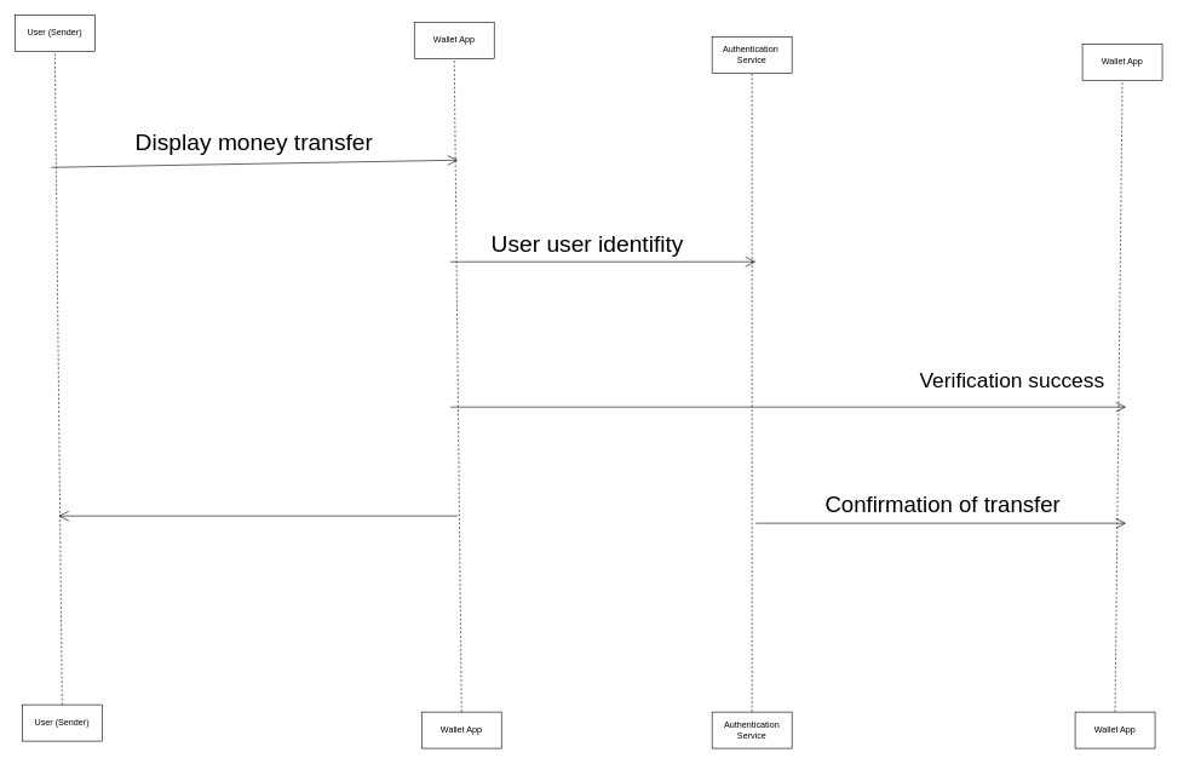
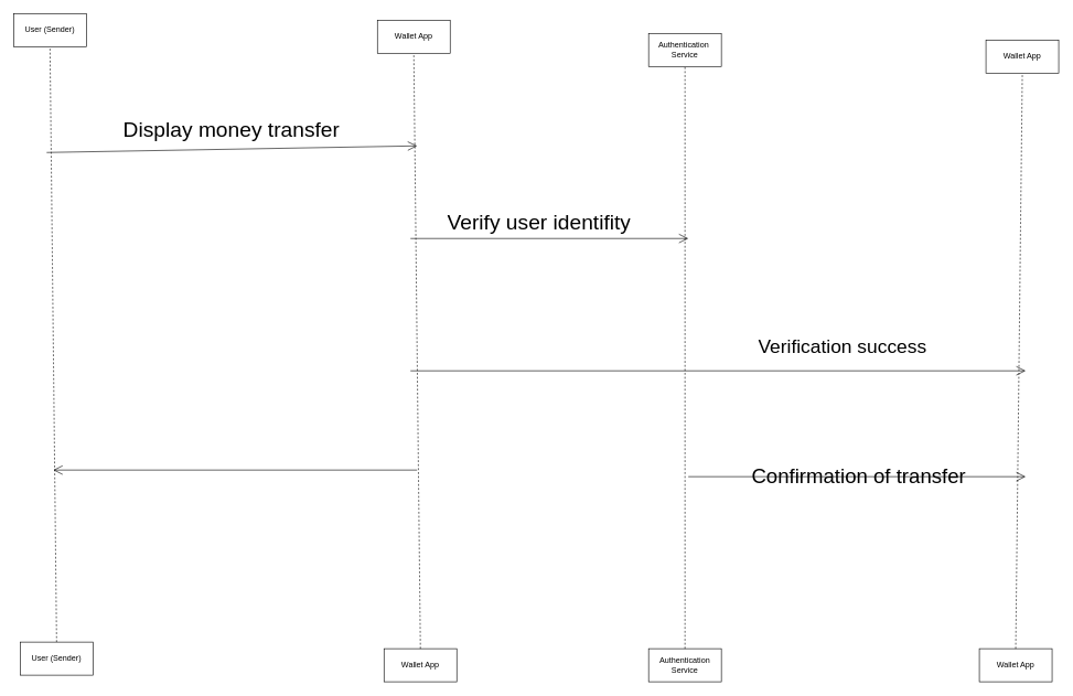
  <mxCell id="0" />
  <mxCell id="1" parent="0" />
  <mxCell id="2" value="User (Sender)" style="html=1;whiteSpace=wrap;" vertex="1" parent="1"><mxGeometry x="20" y="20" width="110" height="50" as="geometry" /></mxCell>
  <mxCell id="3" value="" style="endArrow=none;dashed=1;html=1;rounded=0;entryX=0.5;entryY=1;entryDx=0;entryDy=0;exitX=0.5;exitY=0;exitDx=0;exitDy=0;" edge="1" parent="1" source="4" target="2"><mxGeometry width="50" height="50" relative="1" as="geometry"><mxPoint x="100" y="220" as="sourcePoint" /><mxPoint x="80" y="80" as="targetPoint" /></mxGeometry></mxCell>
  <mxCell id="4" value="User (Sender)" style="html=1;whiteSpace=wrap;" vertex="1" parent="1"><mxGeometry x="30" y="970" width="110" height="50" as="geometry" /></mxCell>
  <mxCell id="5" value="Wallet App" style="html=1;whiteSpace=wrap;" vertex="1" parent="1"><mxGeometry x="570" y="30" width="110" height="50" as="geometry" /></mxCell>
  <mxCell id="6" value="Wallet App" style="html=1;whiteSpace=wrap;" vertex="1" parent="1"><mxGeometry x="580" y="980" width="110" height="50" as="geometry" /></mxCell>
  <mxCell id="7" value="" style="endArrow=none;dashed=1;html=1;rounded=0;entryX=0.5;entryY=1;entryDx=0;entryDy=0;exitX=0.5;exitY=0;exitDx=0;exitDy=0;" edge="1" parent="1" source="6" target="5"><mxGeometry width="50" height="50" relative="1" as="geometry"><mxPoint x="150" y="210" as="sourcePoint" /><mxPoint x="200" y="160" as="targetPoint" /></mxGeometry></mxCell>
  <mxCell id="8" value="Authentication&amp;nbsp;&lt;br&gt;Service" style="html=1;whiteSpace=wrap;" vertex="1" parent="1"><mxGeometry x="980" y="50" width="110" height="50" as="geometry" /></mxCell>
  <mxCell id="9" value="Wallet App" style="html=1;whiteSpace=wrap;" vertex="1" parent="1"><mxGeometry x="1490" y="60" width="110" height="50" as="geometry" /></mxCell>
  <mxCell id="10" value="Wallet App" style="html=1;whiteSpace=wrap;" vertex="1" parent="1"><mxGeometry x="1480" y="980" width="110" height="50" as="geometry" /></mxCell>
  <mxCell id="11" value="Authentication&lt;br&gt;Service" style="html=1;whiteSpace=wrap;" vertex="1" parent="1"><mxGeometry x="980" y="980" width="110" height="50" as="geometry" /></mxCell>
  <mxCell id="12" value="" style="endArrow=none;dashed=1;html=1;rounded=0;entryX=0.5;entryY=1;entryDx=0;entryDy=0;exitX=0.5;exitY=0;exitDx=0;exitDy=0;" edge="1" parent="1" source="11" target="8"><mxGeometry width="50" height="50" relative="1" as="geometry"><mxPoint x="500" y="350" as="sourcePoint" /><mxPoint x="550" y="300" as="targetPoint" /></mxGeometry></mxCell>
  <mxCell id="13" value="" style="endArrow=none;dashed=1;html=1;rounded=0;entryX=0.5;entryY=1;entryDx=0;entryDy=0;exitX=0.5;exitY=0;exitDx=0;exitDy=0;" edge="1" parent="1" source="10" target="9"><mxGeometry width="50" height="50" relative="1" as="geometry"><mxPoint x="1390" y="350" as="sourcePoint" /><mxPoint x="1440" y="300" as="targetPoint" /></mxGeometry></mxCell>
  <mxCell id="14" value="" style="endArrow=open;endFill=1;endSize=12;html=1;rounded=0;" edge="1" parent="1"><mxGeometry width="160" relative="1" as="geometry"><mxPoint x="70" y="230" as="sourcePoint" /><mxPoint x="630" y="220" as="targetPoint" /></mxGeometry></mxCell>
  <mxCell id="15" value="&lt;font style=&quot;font-size: 32px;&quot;&gt;Display money transfer&lt;/font&gt;" style="text;strokeColor=none;fillColor=none;align=left;verticalAlign=top;spacingLeft=4;spacingRight=4;overflow=hidden;rotatable=0;points=[[0,0.5],[1,0.5]];portConstraint=eastwest;whiteSpace=wrap;html=1;" vertex="1" parent="1"><mxGeometry x="180" y="170" width="380" height="56" as="geometry" /></mxCell>
  <mxCell id="16" value="" style="endArrow=open;endFill=1;endSize=12;html=1;rounded=0;" edge="1" parent="1"><mxGeometry width="160" relative="1" as="geometry"><mxPoint x="630" y="710" as="sourcePoint" /><mxPoint x="80" y="710" as="targetPoint" /></mxGeometry></mxCell>
  <mxCell id="17" value="" style="endArrow=open;endFill=1;endSize=12;html=1;rounded=0;" edge="1" parent="1"><mxGeometry width="160" relative="1" as="geometry"><mxPoint x="620" y="360" as="sourcePoint" /><mxPoint x="1040" y="360" as="targetPoint" /></mxGeometry></mxCell>
- <mxCell id="18" value="&lt;font style=&quot;font-size: 32px;&quot;&gt;User user identifity&lt;/font&gt;" style="text;strokeColor=none;fillColor=none;align=left;verticalAlign=top;spacingLeft=4;spacingRight=4;overflow=hidden;rotatable=0;points=[[0,0.5],[1,0.5]];portConstraint=eastwest;whiteSpace=wrap;html=1;" vertex="1" parent="1"><mxGeometry x="670" y="310" width="360" height="66" as="geometry" /></mxCell>
+ <mxCell id="18" value="&lt;font style=&quot;font-size: 32px;&quot;&gt;Verify user identifity&lt;/font&gt;" style="text;strokeColor=none;fillColor=none;align=left;verticalAlign=top;spacingLeft=4;spacingRight=4;overflow=hidden;rotatable=0;points=[[0,0.5],[1,0.5]];portConstraint=eastwest;whiteSpace=wrap;html=1;" vertex="1" parent="1"><mxGeometry x="670" y="310" width="360" height="66" as="geometry" /></mxCell>
  <mxCell id="19" value="" style="endArrow=open;endFill=1;endSize=12;html=1;rounded=0;" edge="1" parent="1"><mxGeometry width="160" relative="1" as="geometry"><mxPoint x="620" y="560" as="sourcePoint" /><mxPoint x="1550" y="560" as="targetPoint" /></mxGeometry></mxCell>
- <mxCell id="20" value="&lt;font style=&quot;font-size: 29px;&quot;&gt;Verification success&lt;/font&gt;" style="text;strokeColor=none;fillColor=none;align=left;verticalAlign=top;spacingLeft=4;spacingRight=4;overflow=hidden;rotatable=0;points=[[0,0.5],[1,0.5]];portConstraint=eastwest;whiteSpace=wrap;html=1;" vertex="1" parent="1"><mxGeometry x="1260" y="500" width="340" height="66" as="geometry" /></mxCell>
+ <mxCell id="20" value="&lt;font style=&quot;font-size: 29px;&quot;&gt;Verification success&lt;/font&gt;" style="text;strokeColor=none;fillColor=none;align=left;verticalAlign=top;spacingLeft=4;spacingRight=4;overflow=hidden;rotatable=0;points=[[0,0.5],[1,0.5]];portConstraint=eastwest;whiteSpace=wrap;html=1;" vertex="1" parent="1"><mxGeometry x="1140" y="500" width="340" height="66" as="geometry" /></mxCell>
  <mxCell id="21" value="" style="endArrow=open;endFill=1;endSize=12;html=1;rounded=0;" edge="1" parent="1"><mxGeometry width="160" relative="1" as="geometry"><mxPoint x="1040" y="720" as="sourcePoint" /><mxPoint x="1550" y="720" as="targetPoint" /></mxGeometry></mxCell>
- <mxCell id="22" value="&lt;font style=&quot;font-size: 31px;&quot;&gt;Confirmation of transfer&lt;/font&gt;" style="text;strokeColor=none;fillColor=none;align=left;verticalAlign=top;spacingLeft=4;spacingRight=4;overflow=hidden;rotatable=0;points=[[0,0.5],[1,0.5]];portConstraint=eastwest;whiteSpace=wrap;html=1;" vertex="1" parent="1"><mxGeometry x="1130" y="670" width="400" height="66" as="geometry" /></mxCell>
+ <mxCell id="22" value="&lt;font style=&quot;font-size: 31px;&quot;&gt;Confirmation of transfer&lt;/font&gt;" style="text;strokeColor=none;fillColor=none;align=left;verticalAlign=top;spacingLeft=4;spacingRight=4;overflow=hidden;rotatable=0;points=[[0,0.5],[1,0.5]];portConstraint=eastwest;whiteSpace=wrap;html=1;" vertex="1" parent="1"><mxGeometry x="1130" y="695" width="400" height="66" as="geometry" /></mxCell>
